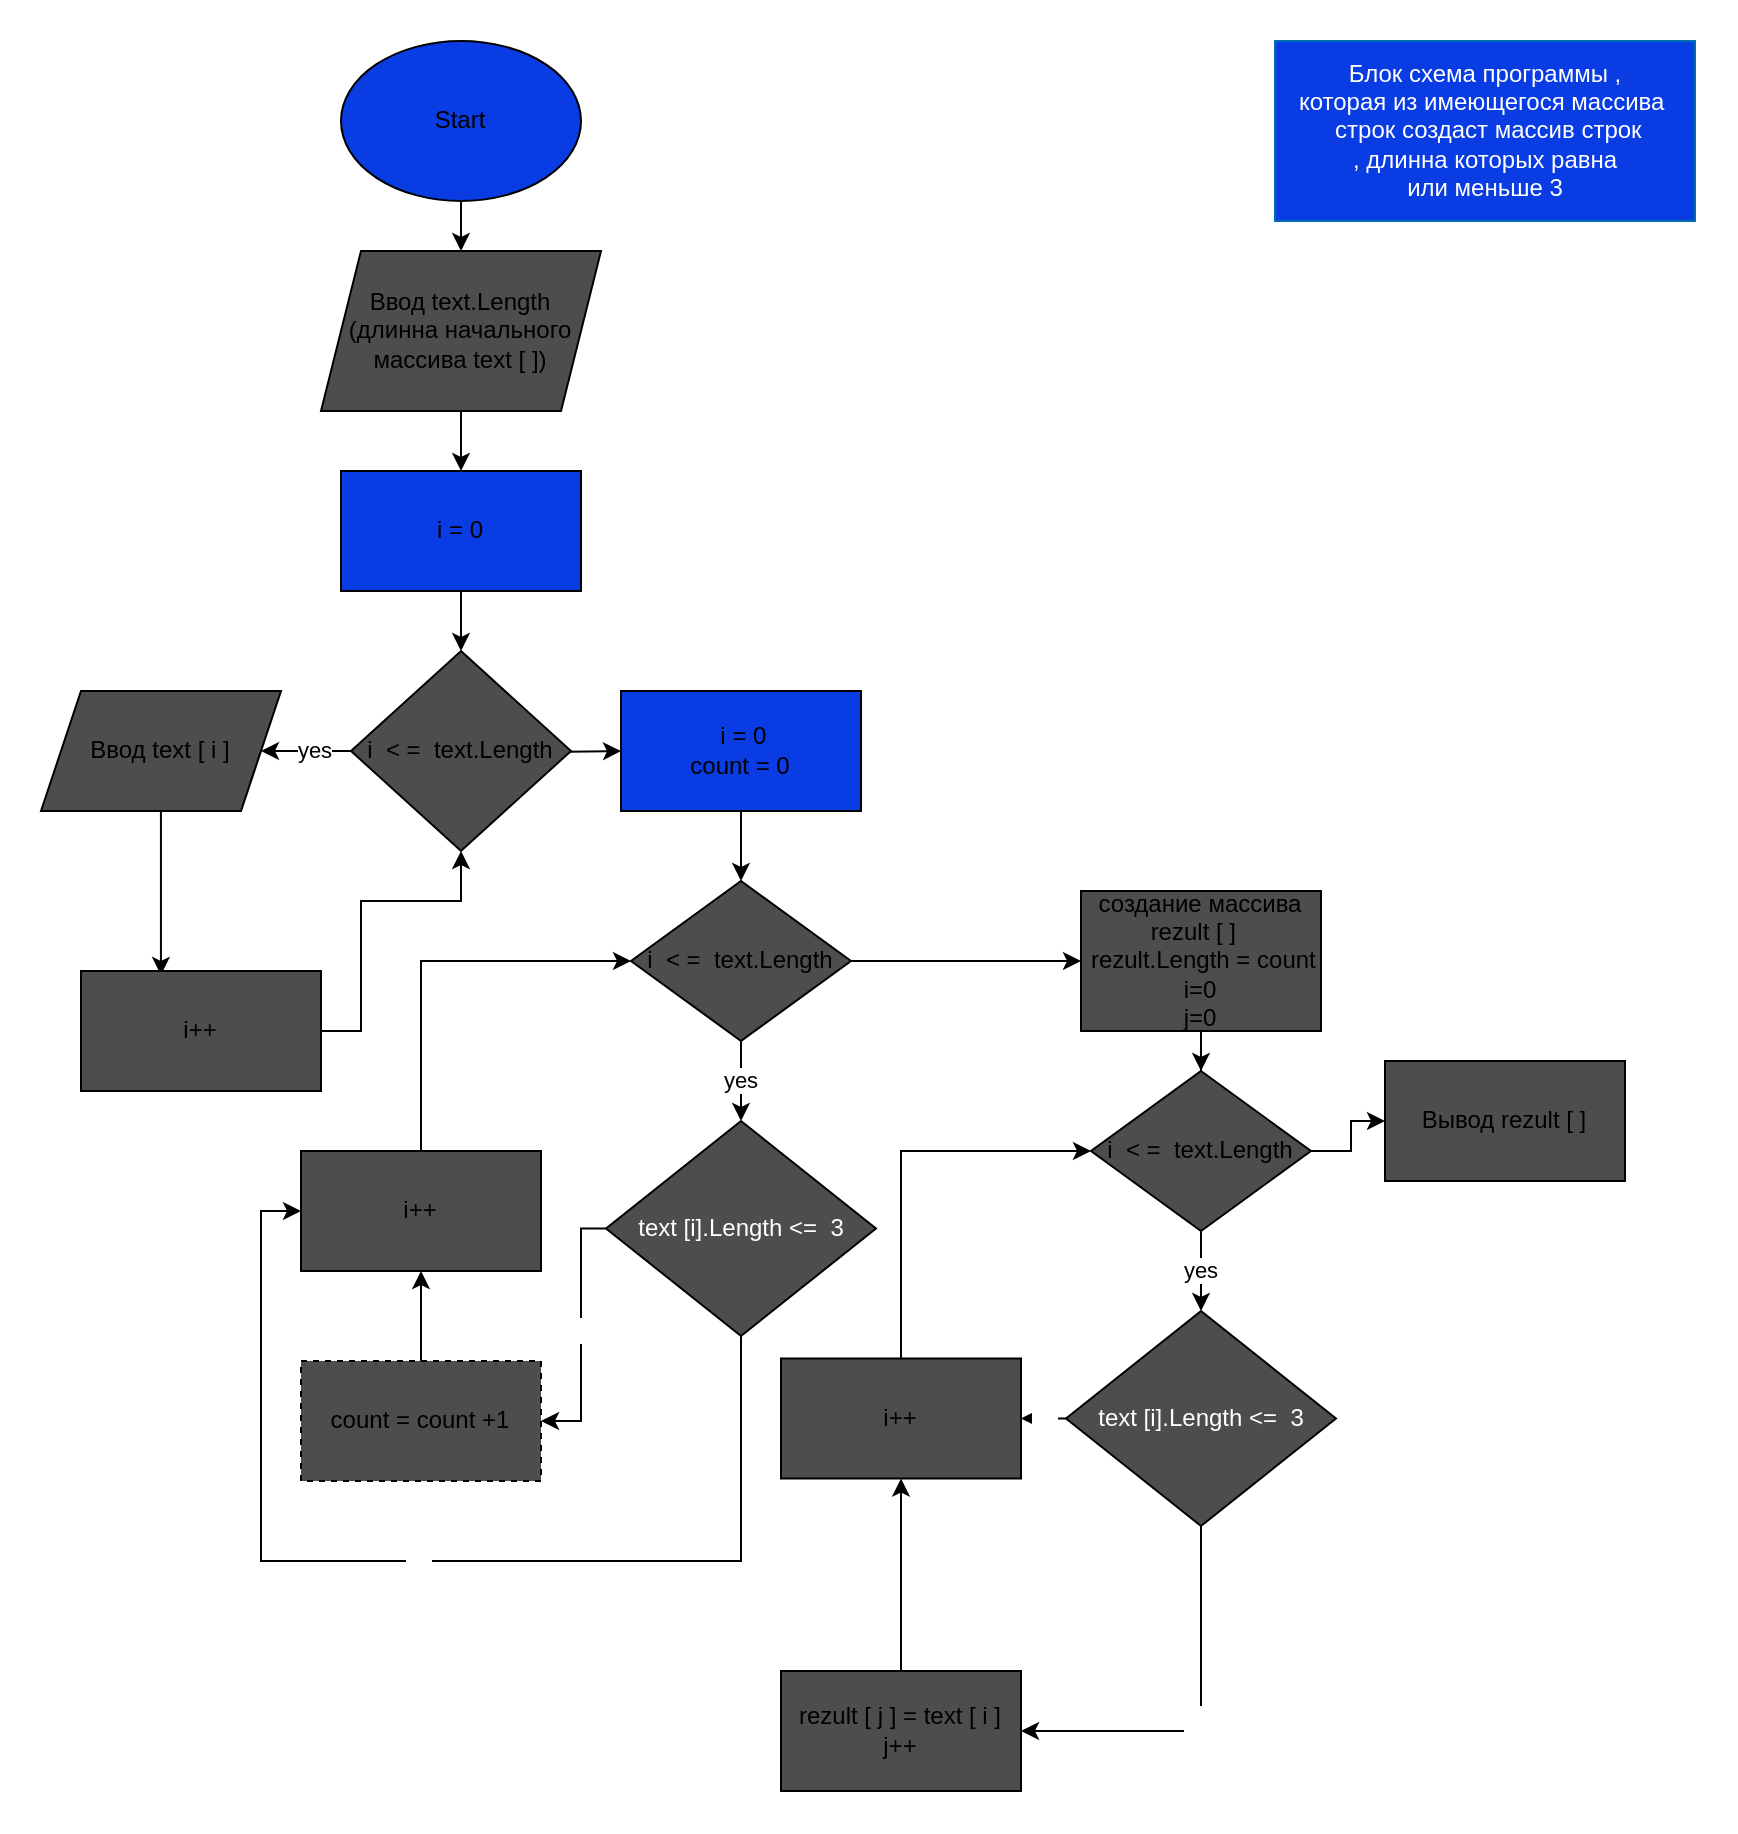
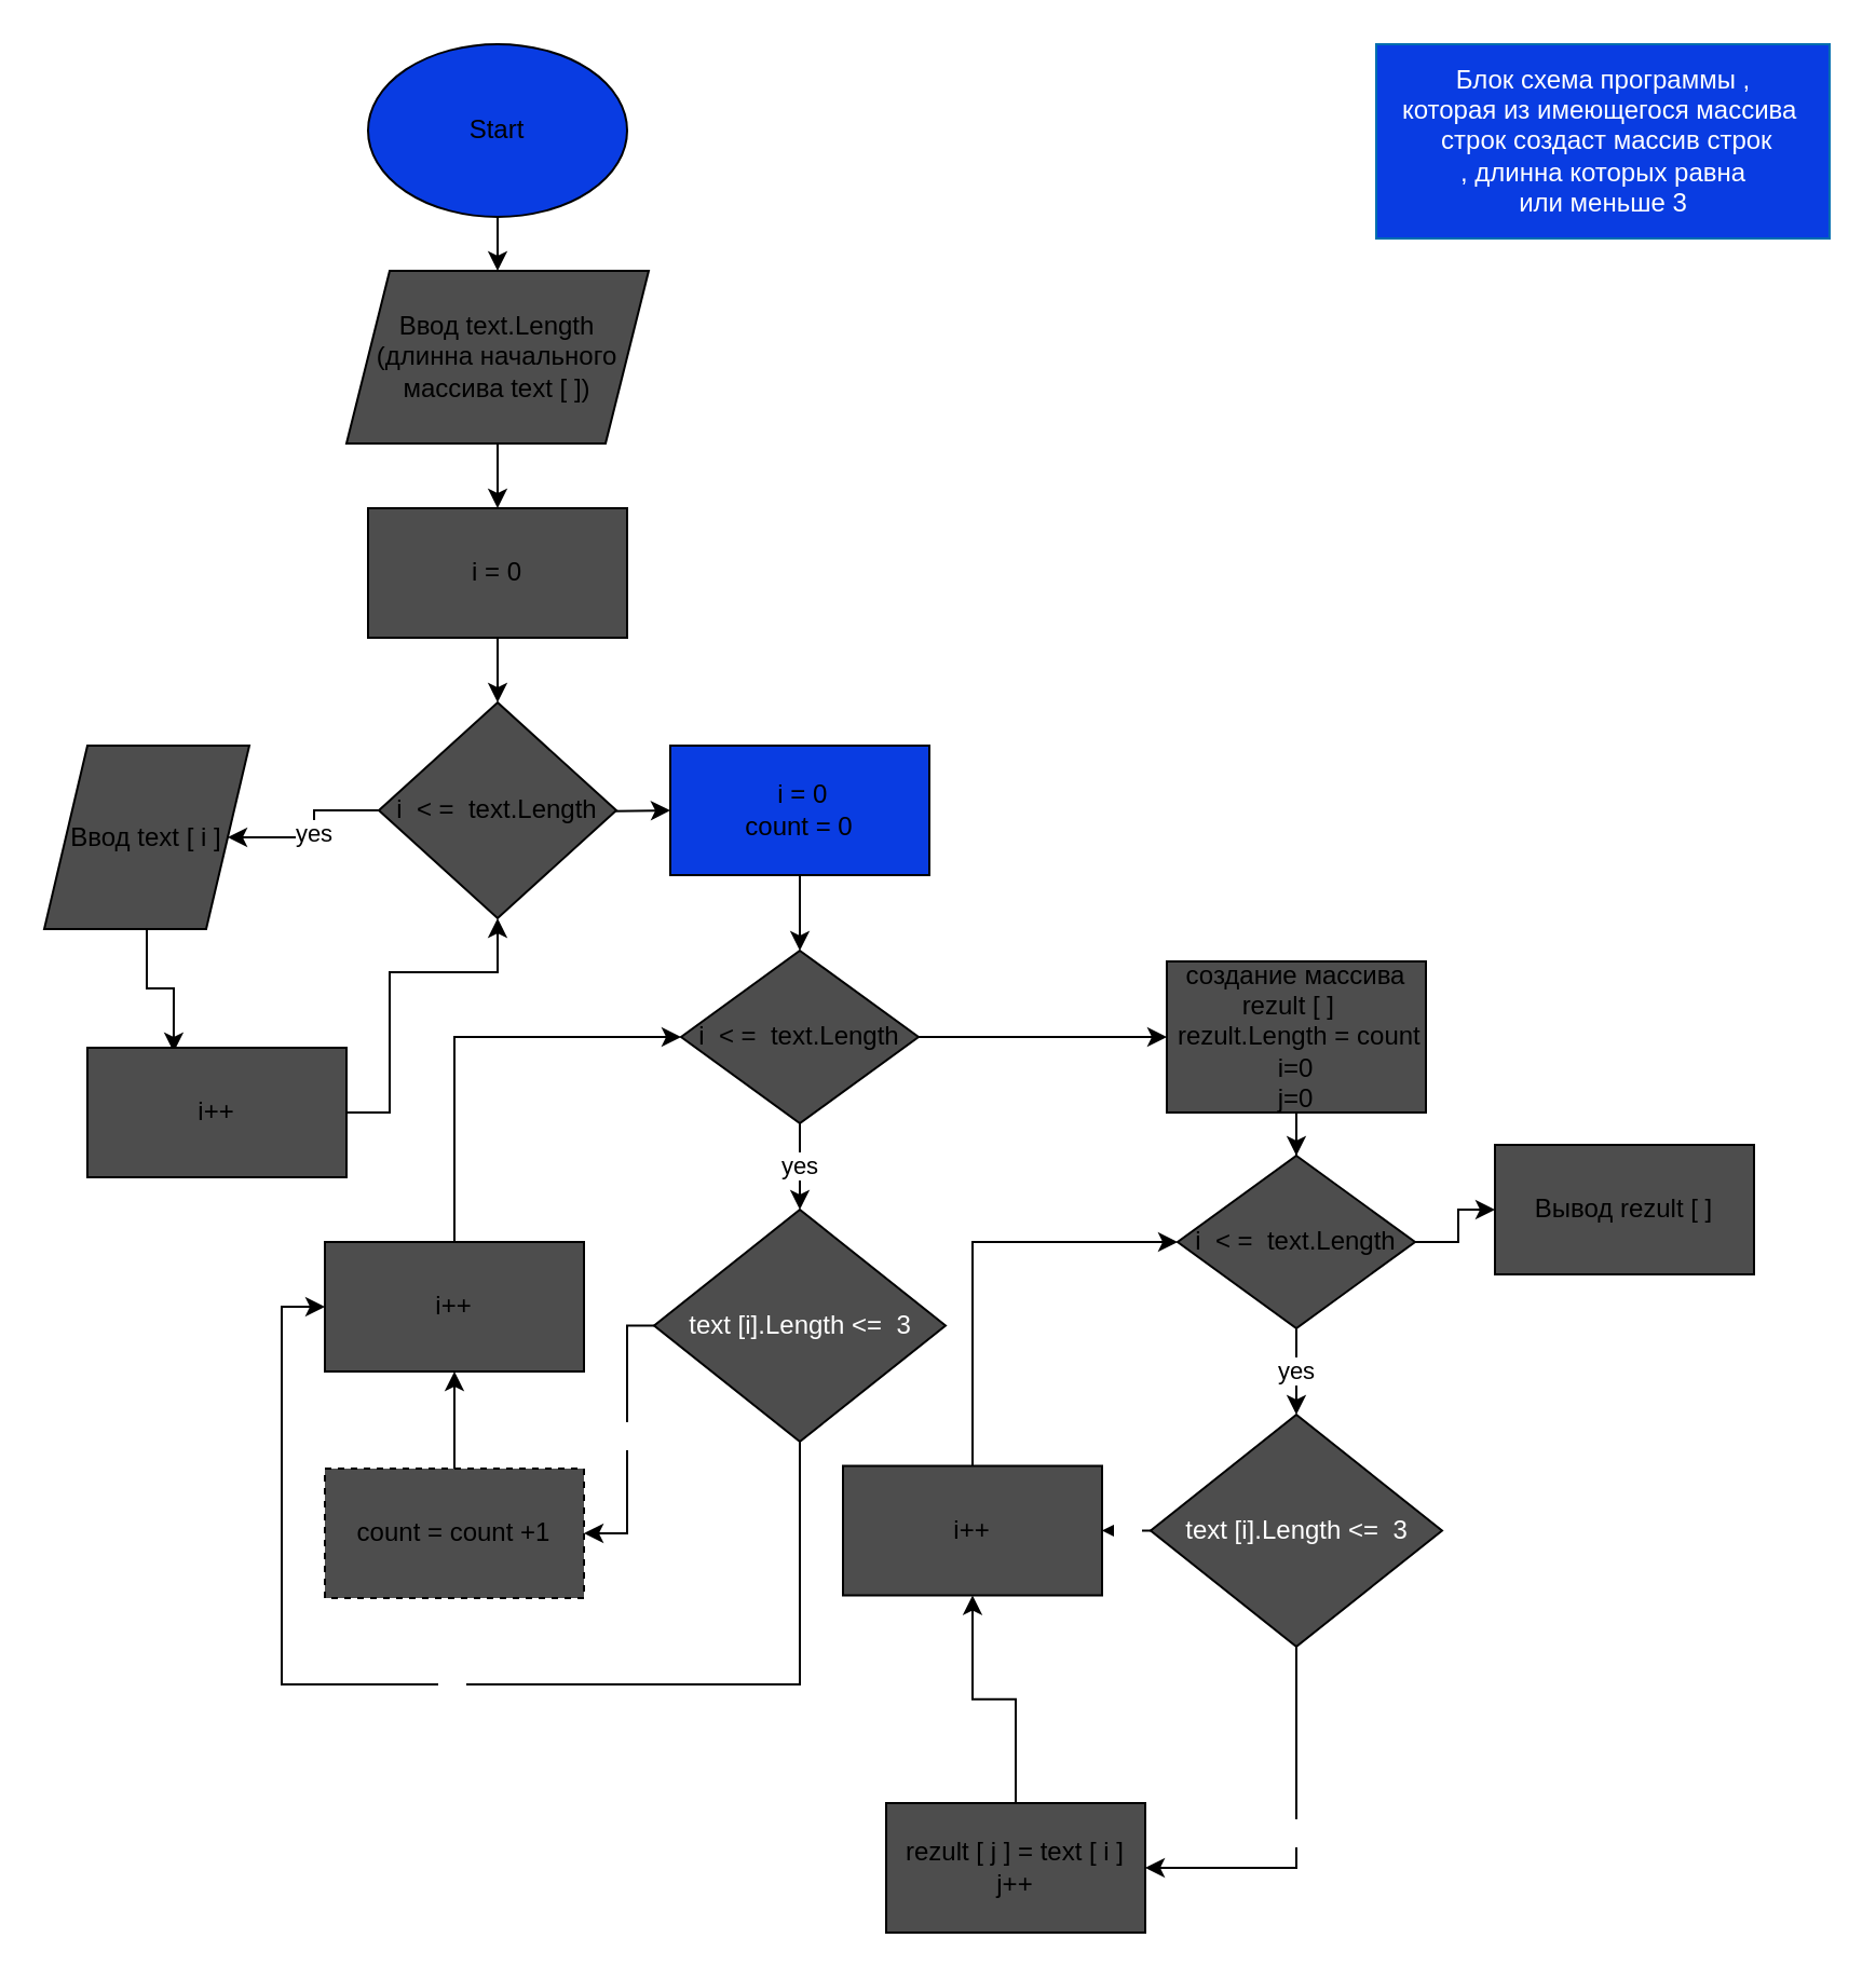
  <mxCell id="0" />
  <mxCell id="1" parent="0" />
  <mxCell id="2" value="Блок схема программы , &lt;br&gt;которая из имеющегося массива&amp;nbsp;&lt;br&gt;&amp;nbsp;строк создаст массив строк &lt;br&gt;, длинна которых равна &lt;br&gt;или меньше 3" style="text;html=1;align=center;verticalAlign=middle;resizable=0;points=[];autosize=1;strokeColor=#006EAF;fillColor=#093CE2;fontColor=#ffffff;" vertex="1" parent="1"><mxGeometry x="637" width="210" height="90" as="geometry" y="20" /></mxCell>
  <mxCell id="3" value="" style="edgeStyle=orthogonalEdgeStyle;rounded=0;orthogonalLoop=1;jettySize=auto;html=1;" edge="1" parent="1" source="4" target="6"><mxGeometry relative="1" as="geometry" /></mxCell>
  <mxCell id="4" value="Start" style="ellipse;whiteSpace=wrap;html=1;fillColor=#093ce2;" vertex="1" parent="1"><mxGeometry x="170" width="120" height="80" as="geometry" y="20" /></mxCell>
  <mxCell id="5" value="" style="edgeStyle=orthogonalEdgeStyle;rounded=0;orthogonalLoop=1;jettySize=auto;html=1;" edge="1" parent="1" source="6" target="8"><mxGeometry relative="1" as="geometry" /></mxCell>
  <mxCell id="6" value="Ввод text.Length&lt;br&gt;(длинна начального массива text [ ])" style="shape=parallelogram;perimeter=parallelogramPerimeter;whiteSpace=wrap;html=1;fixedSize=1;fillColor=#4D4D4D;" vertex="1" parent="1"><mxGeometry x="160" y="125" width="140" height="80" as="geometry" /></mxCell>
  <mxCell id="7" value="" style="edgeStyle=orthogonalEdgeStyle;rounded=0;orthogonalLoop=1;jettySize=auto;html=1;" edge="1" parent="1" source="8" target="11"><mxGeometry relative="1" as="geometry" /></mxCell>
- <mxCell id="8" value="i = 0&lt;br&gt;" style="whiteSpace=wrap;html=1;fillColor=#093ce2;" vertex="1" parent="1"><mxGeometry x="170" y="235" width="120" height="60" as="geometry" /></mxCell>
+ <mxCell id="8" value="i = 0&lt;br&gt;" style="whiteSpace=wrap;html=1;fillColor=#4D4D4D;" vertex="1" parent="1"><mxGeometry x="170" y="235" width="120" height="60" as="geometry" /></mxCell>
  <mxCell id="9" value="yes" style="edgeStyle=orthogonalEdgeStyle;rounded=0;orthogonalLoop=1;jettySize=auto;html=1;exitX=0;exitY=0.5;exitDx=0;exitDy=0;entryX=1;entryY=0.5;entryDx=0;entryDy=0;" edge="1" parent="1" source="11" target="13"><mxGeometry relative="1" as="geometry" /></mxCell>
  <mxCell id="10" value="no" style="edgeStyle=orthogonalEdgeStyle;rounded=0;orthogonalLoop=1;jettySize=auto;html=1;" edge="1" parent="1" target="18"><mxGeometry relative="1" as="geometry"><mxPoint x="235" y="375" as="sourcePoint" /></mxGeometry></mxCell>
  <mxCell id="11" value="i&amp;nbsp; &amp;lt; =&amp;nbsp; text.Length" style="rhombus;whiteSpace=wrap;html=1;fillColor=#4D4D4D;" vertex="1" parent="1"><mxGeometry x="175" y="325" width="110" height="100" as="geometry" /></mxCell>
  <mxCell id="12" value="" style="edgeStyle=orthogonalEdgeStyle;rounded=0;orthogonalLoop=1;jettySize=auto;html=1;entryX=0.333;entryY=0.033;entryDx=0;entryDy=0;entryPerimeter=0;" edge="1" parent="1" source="13" target="15"><mxGeometry relative="1" as="geometry" /></mxCell>
- <mxCell id="13" value="Ввод text [ i ]" style="shape=parallelogram;perimeter=parallelogramPerimeter;whiteSpace=wrap;html=1;fixedSize=1;fillColor=#4D4D4D;" vertex="1" parent="1"><mxGeometry y="345" width="120" height="60" as="geometry" x="20" /></mxCell>
+ <mxCell id="13" value="Ввод text [ i ]" style="shape=parallelogram;perimeter=parallelogramPerimeter;whiteSpace=wrap;html=1;fixedSize=1;fillColor=#4D4D4D;" vertex="1" parent="1"><mxGeometry x="20" y="345" width="95" height="85" as="geometry" /></mxCell>
  <mxCell id="14" style="edgeStyle=orthogonalEdgeStyle;rounded=0;orthogonalLoop=1;jettySize=auto;html=1;exitX=1;exitY=0.5;exitDx=0;exitDy=0;entryX=0.5;entryY=1;entryDx=0;entryDy=0;" edge="1" parent="1" source="15" target="11"><mxGeometry relative="1" as="geometry"><Array as="points"><mxPoint x="180" y="515" /><mxPoint x="180" y="450" /><mxPoint x="230" y="450" /></Array></mxGeometry></mxCell>
  <mxCell id="15" value="i++" style="whiteSpace=wrap;html=1;fillColor=#4D4D4D;" vertex="1" parent="1"><mxGeometry x="40" y="485" width="120" height="60" as="geometry" /></mxCell>
  <mxCell id="16" value="yes" style="edgeStyle=orthogonalEdgeStyle;rounded=0;orthogonalLoop=1;jettySize=auto;html=1;exitX=0.5;exitY=1;exitDx=0;exitDy=0;" edge="1" parent="1" source="25" target="21"><mxGeometry relative="1" as="geometry"><mxPoint x="370" y="560" as="sourcePoint" /></mxGeometry></mxCell>
  <mxCell id="17" value="" style="edgeStyle=orthogonalEdgeStyle;rounded=0;orthogonalLoop=1;jettySize=auto;html=1;fontColor=#FFFFFF;" edge="1" parent="1" source="18" target="25"><mxGeometry relative="1" as="geometry" /></mxCell>
  <mxCell id="18" value="&amp;nbsp;i = 0&lt;br&gt;count = 0" style="whiteSpace=wrap;html=1;fillColor=#093ce2;" vertex="1" parent="1"><mxGeometry x="310" y="345" width="120" height="60" as="geometry" /></mxCell>
  <mxCell id="19" value="yes" style="edgeStyle=orthogonalEdgeStyle;rounded=0;orthogonalLoop=1;jettySize=auto;html=1;fontColor=#FFFFFF;entryX=1;entryY=0.5;entryDx=0;entryDy=0;" edge="1" parent="1" source="21" target="23"><mxGeometry relative="1" as="geometry"><Array as="points"><mxPoint x="290" y="614" /><mxPoint x="290" y="710" /></Array></mxGeometry></mxCell>
  <mxCell id="20" value="no" style="edgeStyle=orthogonalEdgeStyle;rounded=0;orthogonalLoop=1;jettySize=auto;html=1;exitX=0.5;exitY=1;exitDx=0;exitDy=0;entryX=0;entryY=0.5;entryDx=0;entryDy=0;fontColor=#FFFFFF;" edge="1" parent="1" source="21" target="27"><mxGeometry relative="1" as="geometry"><Array as="points"><mxPoint x="370" y="780" /><mxPoint x="130" y="780" /><mxPoint x="130" y="605" /></Array></mxGeometry></mxCell>
  <mxCell id="21" value="&lt;div style=&quot;text-align: start;&quot;&gt;&lt;span style=&quot;background-color: rgb(77, 77, 77);&quot;&gt;&lt;font color=&quot;#ffffff&quot;&gt;text [i].Length &amp;lt;=&amp;nbsp; 3&lt;/font&gt;&lt;/span&gt;&lt;/div&gt;" style="rhombus;whiteSpace=wrap;html=1;fillColor=#4D4D4D;" vertex="1" parent="1"><mxGeometry x="302.5" y="560" width="135" height="107.5" as="geometry" /></mxCell>
  <mxCell id="22" value="" style="edgeStyle=orthogonalEdgeStyle;rounded=0;orthogonalLoop=1;jettySize=auto;html=1;fontColor=#FFFFFF;" edge="1" parent="1" source="23" target="27"><mxGeometry relative="1" as="geometry" /></mxCell>
  <mxCell id="23" value="count = count +1&lt;br&gt;" style="whiteSpace=wrap;html=1;fillColor=#4D4D4D;dashed=1;" vertex="1" parent="1"><mxGeometry x="150" y="680" width="120" height="60" as="geometry" /></mxCell>
  <mxCell id="24" value="" style="edgeStyle=orthogonalEdgeStyle;rounded=0;orthogonalLoop=1;jettySize=auto;html=1;fontColor=#FFFFFF;entryX=0;entryY=0.5;entryDx=0;entryDy=0;" edge="1" parent="1" source="25" target="29"><mxGeometry relative="1" as="geometry"><mxPoint x="500" y="480" as="targetPoint" /><Array as="points"><mxPoint x="520" y="480" /></Array></mxGeometry></mxCell>
  <mxCell id="25" value="i&amp;nbsp; &amp;lt; =&amp;nbsp; text.Length" style="rhombus;whiteSpace=wrap;html=1;fillColor=#4D4D4D;" vertex="1" parent="1"><mxGeometry x="315" y="440" width="110" height="80" as="geometry" /></mxCell>
  <mxCell id="26" style="edgeStyle=orthogonalEdgeStyle;rounded=0;orthogonalLoop=1;jettySize=auto;html=1;exitX=0.5;exitY=0;exitDx=0;exitDy=0;entryX=0;entryY=0.5;entryDx=0;entryDy=0;fontColor=#FFFFFF;" edge="1" parent="1" source="27" target="25"><mxGeometry relative="1" as="geometry" /></mxCell>
  <mxCell id="27" value="i++" style="whiteSpace=wrap;html=1;fillColor=#4D4D4D;" vertex="1" parent="1"><mxGeometry x="150" y="575" width="120" height="60" as="geometry" /></mxCell>
  <mxCell id="28" value="" style="edgeStyle=orthogonalEdgeStyle;rounded=0;orthogonalLoop=1;jettySize=auto;html=1;fontColor=#FFFFFF;entryX=0.5;entryY=0;entryDx=0;entryDy=0;" edge="1" parent="1" source="29" target="37"><mxGeometry relative="1" as="geometry"><mxPoint x="600" y="535" as="targetPoint" /></mxGeometry></mxCell>
  <mxCell id="29" value="создание массива rezult [ ]&amp;nbsp;&amp;nbsp;&lt;br&gt;&amp;nbsp;rezult.Length&amp;nbsp;= count&lt;br&gt;i=0&lt;br&gt;j=0" style="whiteSpace=wrap;html=1;fillColor=#4D4D4D;" vertex="1" parent="1"><mxGeometry x="540" y="445" width="120" height="70" as="geometry" /></mxCell>
  <mxCell id="30" value="yes" style="edgeStyle=orthogonalEdgeStyle;rounded=0;orthogonalLoop=1;jettySize=auto;html=1;exitX=0.5;exitY=1;exitDx=0;exitDy=0;" edge="1" parent="1" source="37" target="33"><mxGeometry relative="1" as="geometry"><mxPoint x="600" y="655" as="sourcePoint" /></mxGeometry></mxCell>
  <mxCell id="31" value="yes" style="edgeStyle=orthogonalEdgeStyle;rounded=0;orthogonalLoop=1;jettySize=auto;html=1;fontColor=#FFFFFF;entryX=1;entryY=0.5;entryDx=0;entryDy=0;exitX=0.5;exitY=1;exitDx=0;exitDy=0;" edge="1" parent="1" source="33" target="35"><mxGeometry relative="1" as="geometry"><Array as="points"><mxPoint x="600" y="865" /></Array></mxGeometry></mxCell>
  <mxCell id="32" value="no" style="edgeStyle=orthogonalEdgeStyle;rounded=0;orthogonalLoop=1;jettySize=auto;html=1;exitX=0;exitY=0.5;exitDx=0;exitDy=0;entryX=1;entryY=0.5;entryDx=0;entryDy=0;fontColor=#FFFFFF;" edge="1" parent="1" source="33" target="39"><mxGeometry relative="1" as="geometry"><Array as="points" /></mxGeometry></mxCell>
  <mxCell id="33" value="&lt;div style=&quot;text-align: start;&quot;&gt;&lt;span style=&quot;background-color: rgb(77, 77, 77);&quot;&gt;&lt;font color=&quot;#ffffff&quot;&gt;text [i].Length &amp;lt;=&amp;nbsp; 3&lt;/font&gt;&lt;/span&gt;&lt;/div&gt;" style="rhombus;whiteSpace=wrap;html=1;fillColor=#4D4D4D;" vertex="1" parent="1"><mxGeometry x="532.5" y="655" width="135" height="107.5" as="geometry" /></mxCell>
  <mxCell id="34" value="" style="edgeStyle=orthogonalEdgeStyle;rounded=0;orthogonalLoop=1;jettySize=auto;html=1;fontColor=#FFFFFF;" edge="1" parent="1" source="35" target="39"><mxGeometry relative="1" as="geometry" /></mxCell>
- <mxCell id="35" value="rezult [ j ] = text [ i ]&lt;br&gt;j++" style="whiteSpace=wrap;html=1;fillColor=#4D4D4D;" vertex="1" parent="1"><mxGeometry x="390" y="835" width="120" height="60" as="geometry" /></mxCell>
+ <mxCell id="35" value="rezult [ j ] = text [ i ]&lt;br&gt;j++" style="whiteSpace=wrap;html=1;fillColor=#4D4D4D;" vertex="1" parent="1"><mxGeometry x="410" y="835" width="120" height="60" as="geometry" /></mxCell>
  <mxCell id="36" value="" style="edgeStyle=orthogonalEdgeStyle;rounded=0;orthogonalLoop=1;jettySize=auto;html=1;fontColor=#FFFFFF;" edge="1" parent="1" source="37" target="40"><mxGeometry relative="1" as="geometry" /></mxCell>
  <mxCell id="37" value="i&amp;nbsp; &amp;lt; =&amp;nbsp; text.Length" style="rhombus;whiteSpace=wrap;html=1;fillColor=#4D4D4D;" vertex="1" parent="1"><mxGeometry x="545" y="535" width="110" height="80" as="geometry" /></mxCell>
  <mxCell id="38" style="edgeStyle=orthogonalEdgeStyle;rounded=0;orthogonalLoop=1;jettySize=auto;html=1;exitX=0.5;exitY=0;exitDx=0;exitDy=0;fontColor=#FFFFFF;entryX=0;entryY=0.5;entryDx=0;entryDy=0;" edge="1" parent="1" source="39" target="37"><mxGeometry relative="1" as="geometry"><mxPoint x="530" y="605" as="targetPoint" /></mxGeometry></mxCell>
  <mxCell id="39" value="i++" style="whiteSpace=wrap;html=1;fillColor=#4D4D4D;" vertex="1" parent="1"><mxGeometry x="390" y="678.75" width="120" height="60" as="geometry" /></mxCell>
  <mxCell id="40" value="Вывод rezult [ ]" style="whiteSpace=wrap;html=1;fillColor=#4D4D4D;" vertex="1" parent="1"><mxGeometry x="692" y="530" width="120" height="60" as="geometry" /></mxCell>
